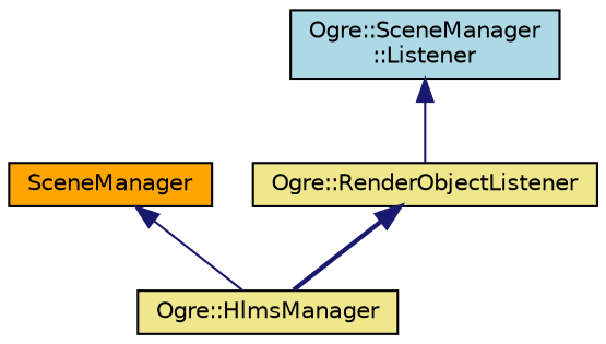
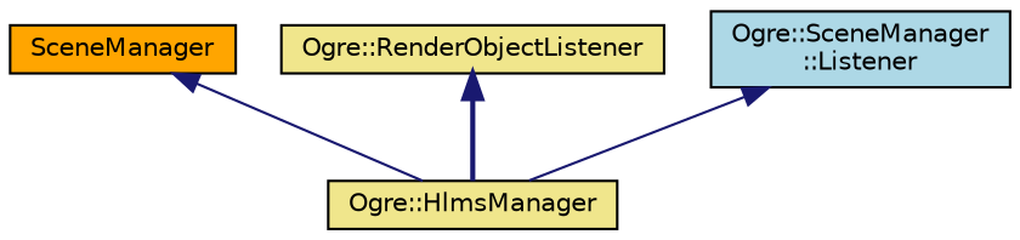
  digraph {
    fontname="DejaVu Sans"
    node [color=black fillcolor=khaki fontname="DejaVu Sans" fontsize=10 shape=record style=filled]
    edge [color=midnightblue dir=back fontname="DejaVu Sans" fontsize=10 labelfontname=Helvetica labelfontsize=10 style=solid]
    n1 [fontcolor=black height=0.2 label="Ogre::HlmsManager" width=0.4]
    n2 [fillcolor=orange height=0.2 label=SceneManager width=0.4]
    n3 [height=0.2 label="Ogre::RenderObjectListener" width=0.4]
    n4 [fillcolor=lightblue height=0.2 label="Ogre::SceneManager\l::Listener" width=0.4]
    n2 -> n1
    n3 -> n1 [style=bold]
-   n4 -> n3
+   n4 -> n1
  }
